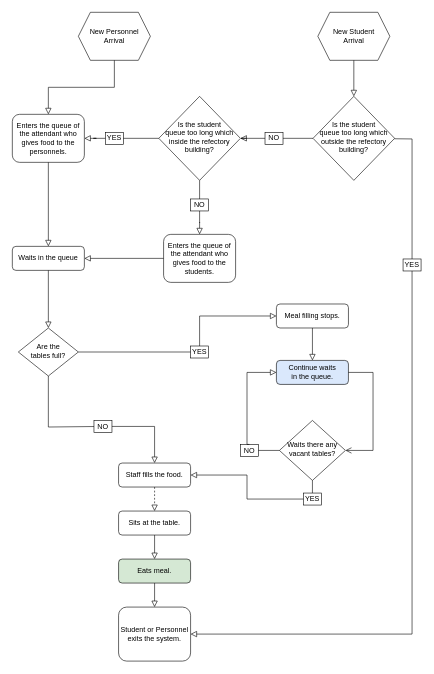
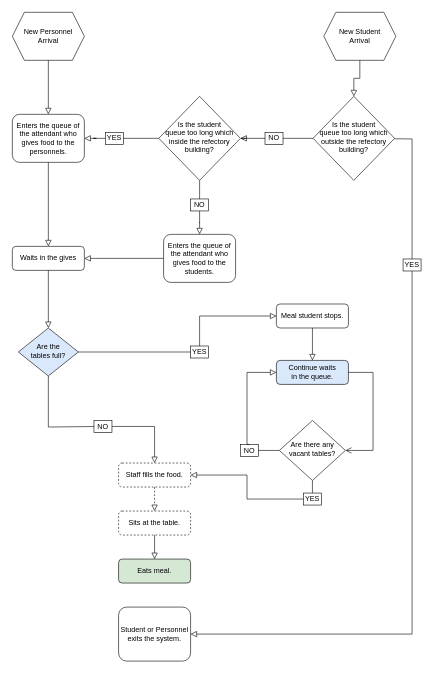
  <mxCell id="0" />
  <mxCell id="1" parent="0" />
- <mxCell id="2" value="New Student&lt;br&gt;Arrival" style="shape=hexagon;perimeter=hexagonPerimeter2;whiteSpace=wrap;html=1;fixedSize=1;" parent="1" vertex="1"><mxGeometry x="529" y="20" width="120" height="80" as="geometry" /></mxCell>
- <mxCell id="3" value="New Personnel Arrival" style="shape=hexagon;perimeter=hexagonPerimeter2;whiteSpace=wrap;html=1;fixedSize=1;" parent="1" vertex="1"><mxGeometry x="130" y="20" width="120" height="80" as="geometry" /></mxCell>
+ <mxCell id="2" value="New Student&lt;br&gt;Arrival" style="shape=hexagon;perimeter=hexagonPerimeter2;whiteSpace=wrap;html=1;fixedSize=1;" parent="1" vertex="1"><mxGeometry x="539" y="20" width="120" height="80" as="geometry" /></mxCell>
+ <mxCell id="3" value="New Personnel Arrival" style="shape=hexagon;perimeter=hexagonPerimeter2;whiteSpace=wrap;html=1;fixedSize=1;" parent="1" vertex="1"><mxGeometry x="20" y="20" width="120" height="80" as="geometry" /></mxCell>
  <mxCell id="4" value="" style="rounded=0;html=1;jettySize=auto;orthogonalLoop=1;fontSize=11;endArrow=block;endFill=0;endSize=8;strokeWidth=1;shadow=0;labelBackgroundColor=none;edgeStyle=orthogonalEdgeStyle;" parent="1" source="3" target="6" edge="1"><mxGeometry x="-1" y="158" relative="1" as="geometry"><mxPoint x="79.09" y="110" as="sourcePoint" /><mxPoint x="79.09" y="160" as="targetPoint" /><mxPoint x="-108" y="-150" as="offset" /></mxGeometry></mxCell>
  <mxCell id="5" value="" style="rounded=0;html=1;jettySize=auto;orthogonalLoop=1;fontSize=11;endArrow=block;endFill=0;endSize=8;strokeWidth=1;shadow=0;labelBackgroundColor=none;edgeStyle=orthogonalEdgeStyle;" parent="1" source="2" target="41" edge="1"><mxGeometry x="-1" y="158" relative="1" as="geometry"><mxPoint x="380" y="110" as="sourcePoint" /><mxPoint x="370" y="150" as="targetPoint" /><mxPoint x="-108" y="-150" as="offset" /></mxGeometry></mxCell>
  <mxCell id="6" value="Enters the queue of the attendant who gives food to the personnels." style="rounded=1;whiteSpace=wrap;html=1;fontSize=12;glass=0;strokeWidth=1;shadow=0;" parent="1" vertex="1"><mxGeometry x="20" y="190" width="120" height="80" as="geometry" /></mxCell>
  <mxCell id="7" value="Enters the queue of the attendant who gives food to the students." style="rounded=1;whiteSpace=wrap;html=1;fontSize=12;glass=0;strokeWidth=1;shadow=0;" parent="1" vertex="1"><mxGeometry x="272" y="390" width="120" height="80" as="geometry" /></mxCell>
  <mxCell id="8" value="Is the student &lt;br&gt;queue too long which inside the refectory building?" style="rhombus;whiteSpace=wrap;html=1;shadow=0;fontFamily=Helvetica;fontSize=12;align=center;strokeWidth=1;spacing=6;spacingTop=-4;" parent="1" vertex="1"><mxGeometry x="264" y="160" width="136" height="140" as="geometry" /></mxCell>
- <mxCell id="9" value="Are the&lt;br&gt;tables full?" style="rhombus;whiteSpace=wrap;html=1;shadow=0;fontFamily=Helvetica;fontSize=12;align=center;strokeWidth=1;spacing=6;spacingTop=-4;" parent="1" vertex="1"><mxGeometry x="30" y="546" width="100" height="80" as="geometry" /></mxCell>
+ <mxCell id="9" value="Are the&lt;br&gt;tables full?" style="rhombus;whiteSpace=wrap;html=1;shadow=0;fontFamily=Helvetica;fontSize=12;align=center;strokeWidth=1;spacing=6;spacingTop=-4;fillColor=#dae8fc;" parent="1" vertex="1"><mxGeometry x="30" y="546" width="100" height="80" as="geometry" /></mxCell>
  <mxCell id="10" value="YES" style="rounded=0;whiteSpace=wrap;html=1;" parent="1" vertex="1"><mxGeometry x="175" y="220" width="30" height="20" as="geometry" /></mxCell>
  <mxCell id="11" value="" style="rounded=0;html=1;jettySize=auto;orthogonalLoop=1;fontSize=11;endArrow=block;endFill=0;endSize=8;strokeWidth=1;shadow=0;labelBackgroundColor=none;edgeStyle=orthogonalEdgeStyle;" parent="1" source="10" target="6" edge="1"><mxGeometry x="-1" y="158" relative="1" as="geometry"><mxPoint x="200" y="300" as="sourcePoint" /><mxPoint x="230" y="200" as="targetPoint" /><mxPoint x="-108" y="-150" as="offset" /><Array as="points" /></mxGeometry></mxCell>
  <mxCell id="12" value="NO" style="rounded=0;whiteSpace=wrap;html=1;" parent="1" vertex="1"><mxGeometry x="317" y="331" width="30" height="20" as="geometry" /></mxCell>
  <mxCell id="13" value="" style="endArrow=none;html=1;rounded=0;" parent="1" source="10" target="8" edge="1"><mxGeometry width="50" height="50" relative="1" as="geometry"><mxPoint x="240" y="310" as="sourcePoint" /><mxPoint x="290" y="260" as="targetPoint" /></mxGeometry></mxCell>
  <mxCell id="14" value="" style="endArrow=none;html=1;rounded=0;" parent="1" source="12" target="8" edge="1"><mxGeometry width="50" height="50" relative="1" as="geometry"><mxPoint x="260" y="210" as="sourcePoint" /><mxPoint x="325" y="210" as="targetPoint" /></mxGeometry></mxCell>
  <mxCell id="15" value="" style="rounded=0;html=1;jettySize=auto;orthogonalLoop=1;fontSize=11;endArrow=block;endFill=0;endSize=8;strokeWidth=1;shadow=0;labelBackgroundColor=none;edgeStyle=orthogonalEdgeStyle;" parent="1" source="12" target="7" edge="1"><mxGeometry x="-1" y="158" relative="1" as="geometry"><mxPoint x="230" y="210" as="sourcePoint" /><mxPoint x="150" y="210" as="targetPoint" /><mxPoint x="-108" y="-150" as="offset" /><Array as="points" /></mxGeometry></mxCell>
- <mxCell id="16" value="Waits in the queue" style="rounded=1;whiteSpace=wrap;html=1;fontSize=12;glass=0;strokeWidth=1;shadow=0;" parent="1" vertex="1"><mxGeometry x="20" y="410" width="120" height="40" as="geometry" /></mxCell>
+ <mxCell id="16" value="Waits in the gives" style="rounded=1;whiteSpace=wrap;html=1;fontSize=12;glass=0;strokeWidth=1;shadow=0;" parent="1" vertex="1"><mxGeometry x="20" y="410" width="120" height="40" as="geometry" /></mxCell>
  <mxCell id="17" value="" style="rounded=0;html=1;jettySize=auto;orthogonalLoop=1;fontSize=11;endArrow=block;endFill=0;endSize=8;strokeWidth=1;shadow=0;labelBackgroundColor=none;edgeStyle=orthogonalEdgeStyle;" parent="1" source="7" target="16" edge="1"><mxGeometry x="-1" y="158" relative="1" as="geometry"><mxPoint x="240" y="220" as="sourcePoint" /><mxPoint x="211" y="361" as="targetPoint" /><mxPoint x="-108" y="-150" as="offset" /><Array as="points" /></mxGeometry></mxCell>
  <mxCell id="18" value="" style="rounded=0;html=1;jettySize=auto;orthogonalLoop=1;fontSize=11;endArrow=block;endFill=0;endSize=8;strokeWidth=1;shadow=0;labelBackgroundColor=none;edgeStyle=orthogonalEdgeStyle;" parent="1" source="16" target="9" edge="1"><mxGeometry x="-1" y="158" relative="1" as="geometry"><mxPoint x="315" y="370" as="sourcePoint" /><mxPoint x="235" y="370" as="targetPoint" /><mxPoint x="-108" y="-150" as="offset" /><Array as="points" /></mxGeometry></mxCell>
  <mxCell id="19" value="NO" style="rounded=0;whiteSpace=wrap;html=1;" parent="1" vertex="1"><mxGeometry x="441" y="220" width="30" height="20" as="geometry" /></mxCell>
  <mxCell id="20" value="YES" style="rounded=0;whiteSpace=wrap;html=1;" parent="1" vertex="1"><mxGeometry x="671" y="431" width="30" height="20" as="geometry" /></mxCell>
  <mxCell id="21" value="NO" style="rounded=0;whiteSpace=wrap;html=1;" parent="1" vertex="1"><mxGeometry x="156" y="700" width="30" height="20" as="geometry" /></mxCell>
  <mxCell id="22" value="" style="rounded=0;html=1;jettySize=auto;orthogonalLoop=1;fontSize=11;endArrow=block;endFill=0;endSize=8;strokeWidth=1;shadow=0;labelBackgroundColor=none;edgeStyle=orthogonalEdgeStyle;" parent="1" source="21" target="25" edge="1"><mxGeometry x="-1" y="158" relative="1" as="geometry"><mxPoint x="245" y="550" as="sourcePoint" /><mxPoint x="245" y="600" as="targetPoint" /><mxPoint x="-108" y="-150" as="offset" /><Array as="points" /></mxGeometry></mxCell>
  <mxCell id="23" value="Eats meal." style="rounded=1;whiteSpace=wrap;html=1;fontSize=12;glass=0;strokeWidth=1;shadow=0;fillColor=#d5e8d4;" parent="1" vertex="1"><mxGeometry x="197" y="931" width="120" height="40" as="geometry" /></mxCell>
- <mxCell id="24" value="Sits at the table." style="rounded=1;whiteSpace=wrap;html=1;fontSize=12;glass=0;strokeWidth=1;shadow=0;" parent="1" vertex="1"><mxGeometry x="197" y="851" width="120" height="40" as="geometry" /></mxCell>
- <mxCell id="25" value="Staff fills the food." style="rounded=1;whiteSpace=wrap;html=1;fontSize=12;glass=0;strokeWidth=1;shadow=0;" parent="1" vertex="1"><mxGeometry x="197" y="771" width="120" height="40" as="geometry" /></mxCell>
+ <mxCell id="24" value="Sits at the table." style="rounded=1;whiteSpace=wrap;html=1;fontSize=12;glass=0;strokeWidth=1;shadow=0;dashed=1;" parent="1" vertex="1"><mxGeometry x="197" y="851" width="120" height="40" as="geometry" /></mxCell>
+ <mxCell id="25" value="Staff fills the food." style="rounded=1;whiteSpace=wrap;html=1;fontSize=12;glass=0;strokeWidth=1;shadow=0;dashed=1;" parent="1" vertex="1"><mxGeometry x="197" y="771" width="120" height="40" as="geometry" /></mxCell>
  <mxCell id="26" value="" style="endArrow=none;html=1;rounded=0;" parent="1" source="9" target="21" edge="1"><mxGeometry width="50" height="50" relative="1" as="geometry"><mxPoint x="330" y="660" as="sourcePoint" /><mxPoint x="395" y="660" as="targetPoint" /><Array as="points"><mxPoint x="80" y="711" /></Array></mxGeometry></mxCell>
  <mxCell id="27" value="" style="rounded=0;html=1;jettySize=auto;orthogonalLoop=1;fontSize=11;endArrow=block;endFill=0;endSize=8;strokeWidth=1;shadow=0;labelBackgroundColor=none;edgeStyle=orthogonalEdgeStyle;dashed=1;" parent="1" source="25" target="24" edge="1"><mxGeometry x="-1" y="158" relative="1" as="geometry"><mxPoint x="245.037" y="730" as="sourcePoint" /><mxPoint x="245.037" y="760" as="targetPoint" /><mxPoint x="-108" y="-150" as="offset" /><Array as="points" /></mxGeometry></mxCell>
  <mxCell id="28" value="" style="rounded=0;html=1;jettySize=auto;orthogonalLoop=1;fontSize=11;endArrow=block;endFill=0;endSize=8;strokeWidth=1;shadow=0;labelBackgroundColor=none;edgeStyle=orthogonalEdgeStyle;" parent="1" source="24" target="23" edge="1"><mxGeometry x="-1" y="158" relative="1" as="geometry"><mxPoint x="255.037" y="740" as="sourcePoint" /><mxPoint x="255.037" y="770" as="targetPoint" /><mxPoint x="-108" y="-150" as="offset" /><Array as="points" /></mxGeometry></mxCell>
  <mxCell id="29" value="" style="rounded=0;html=1;jettySize=auto;orthogonalLoop=1;fontSize=11;endArrow=block;endFill=0;endSize=8;strokeWidth=1;shadow=0;labelBackgroundColor=none;edgeStyle=orthogonalEdgeStyle;" parent="1" source="19" target="8" edge="1"><mxGeometry x="-1" y="158" relative="1" as="geometry"><mxPoint x="265.037" y="750" as="sourcePoint" /><mxPoint x="231" y="491" as="targetPoint" /><mxPoint x="-108" y="-150" as="offset" /><Array as="points"><mxPoint x="401" y="230" /><mxPoint x="401" y="230" /></Array></mxGeometry></mxCell>
  <mxCell id="30" value="" style="endArrow=none;html=1;rounded=0;" parent="1" source="20" target="41" edge="1"><mxGeometry width="50" height="50" relative="1" as="geometry"><mxPoint x="-10" y="359.33" as="sourcePoint" /><mxPoint x="581" y="360" as="targetPoint" /><Array as="points"><mxPoint x="686" y="231" /></Array></mxGeometry></mxCell>
  <mxCell id="31" value="YES" style="rounded=0;whiteSpace=wrap;html=1;" parent="1" vertex="1"><mxGeometry x="317" y="576" width="30" height="20" as="geometry" /></mxCell>
  <mxCell id="32" value="" style="endArrow=none;html=1;rounded=0;" parent="1" source="9" target="31" edge="1"><mxGeometry width="50" height="50" relative="1" as="geometry"><mxPoint x="310" y="600" as="sourcePoint" /><mxPoint x="360" y="550" as="targetPoint" /></mxGeometry></mxCell>
- <mxCell id="33" value="Meal filling stops." style="rounded=1;whiteSpace=wrap;html=1;fontSize=12;glass=0;strokeWidth=1;shadow=0;" parent="1" vertex="1"><mxGeometry x="460" y="506" width="120" height="40" as="geometry" /></mxCell>
- <mxCell id="34" value="Waits there any vacant tables?" style="rhombus;whiteSpace=wrap;html=1;shadow=0;fontFamily=Helvetica;fontSize=12;align=center;strokeWidth=1;spacing=6;spacingTop=-4;" parent="1" vertex="1"><mxGeometry x="465" y="700" width="110" height="100" as="geometry" /></mxCell>
+ <mxCell id="33" value="Meal student stops." style="rounded=1;whiteSpace=wrap;html=1;fontSize=12;glass=0;strokeWidth=1;shadow=0;" parent="1" vertex="1"><mxGeometry x="460" y="506" width="120" height="40" as="geometry" /></mxCell>
+ <mxCell id="34" value="Are there any vacant tables?" style="rhombus;whiteSpace=wrap;html=1;shadow=0;fontFamily=Helvetica;fontSize=12;align=center;strokeWidth=1;spacing=6;spacingTop=-4;" parent="1" vertex="1"><mxGeometry x="465" y="700" width="110" height="100" as="geometry" /></mxCell>
  <mxCell id="35" value="NO" style="rounded=0;whiteSpace=wrap;html=1;" parent="1" vertex="1"><mxGeometry x="400" y="740" width="30" height="20" as="geometry" /></mxCell>
  <mxCell id="36" value="" style="endArrow=none;html=1;rounded=0;" parent="1" source="35" target="34" edge="1"><mxGeometry width="50" height="50" relative="1" as="geometry"><mxPoint x="420" y="850" as="sourcePoint" /><mxPoint x="470" y="800" as="targetPoint" /></mxGeometry></mxCell>
  <mxCell id="37" value="YES" style="rounded=0;whiteSpace=wrap;html=1;" parent="1" vertex="1"><mxGeometry x="505" y="821" width="30" height="20" as="geometry" /></mxCell>
  <mxCell id="38" value="" style="endArrow=none;html=1;rounded=0;" parent="1" source="37" target="34" edge="1"><mxGeometry width="50" height="50" relative="1" as="geometry"><mxPoint x="550" y="820" as="sourcePoint" /><mxPoint x="600" y="770" as="targetPoint" /></mxGeometry></mxCell>
  <mxCell id="39" value="Continue waits&lt;br&gt;in the queue." style="rounded=1;whiteSpace=wrap;html=1;fontSize=12;glass=0;strokeWidth=1;shadow=0;fillColor=#dae8fc;" parent="1" vertex="1"><mxGeometry x="460" y="600" width="120" height="40" as="geometry" /></mxCell>
  <mxCell id="40" value="Student or Personnel exits the system." style="whiteSpace=wrap;html=1;rounded=1;" parent="1" vertex="1"><mxGeometry x="197" y="1011" width="120" height="90" as="geometry" /></mxCell>
  <mxCell id="41" value="Is the student &lt;br&gt;queue too long which outside the refectory building?" style="rhombus;whiteSpace=wrap;html=1;shadow=0;fontFamily=Helvetica;fontSize=12;align=center;strokeWidth=1;spacing=6;spacingTop=-4;" vertex="1" parent="1"><mxGeometry x="521" y="160" width="136" height="140" as="geometry" /></mxCell>
  <mxCell id="42" value="" style="endArrow=none;html=1;rounded=0;" edge="1" parent="1" source="19" target="41"><mxGeometry width="50" height="50" relative="1" as="geometry"><mxPoint x="465" y="171" as="sourcePoint" /><mxPoint x="524" y="171" as="targetPoint" /></mxGeometry></mxCell>
  <mxCell id="43" value="" style="rounded=0;html=1;jettySize=auto;orthogonalLoop=1;fontSize=11;endArrow=block;endFill=0;endSize=8;strokeWidth=1;shadow=0;labelBackgroundColor=none;edgeStyle=orthogonalEdgeStyle;" edge="1" parent="1" source="6" target="16"><mxGeometry x="-1" y="158" relative="1" as="geometry"><mxPoint x="88" y="340.41" as="sourcePoint" /><mxPoint x="1" y="340.41" as="targetPoint" /><mxPoint x="-108" y="-150" as="offset" /><Array as="points" /></mxGeometry></mxCell>
  <mxCell id="44" value="" style="rounded=0;html=1;jettySize=auto;orthogonalLoop=1;fontSize=11;endArrow=block;endFill=0;endSize=8;strokeWidth=1;shadow=0;labelBackgroundColor=none;edgeStyle=orthogonalEdgeStyle;exitX=0.5;exitY=0;exitDx=0;exitDy=0;" edge="1" parent="1" source="35" target="39"><mxGeometry x="-1" y="158" relative="1" as="geometry"><mxPoint x="398.819" y="661" as="sourcePoint" /><mxPoint x="398.819" y="691" as="targetPoint" /><mxPoint x="-108" y="-150" as="offset" /><Array as="points"><mxPoint x="411" y="740" /><mxPoint x="411" y="620" /></Array></mxGeometry></mxCell>
  <mxCell id="45" value="" style="rounded=0;html=1;jettySize=auto;orthogonalLoop=1;fontSize=11;endArrow=block;endFill=0;endSize=8;strokeWidth=1;shadow=0;labelBackgroundColor=none;edgeStyle=orthogonalEdgeStyle;exitX=0;exitY=0.5;exitDx=0;exitDy=0;" edge="1" parent="1" source="37" target="25"><mxGeometry x="-1" y="158" relative="1" as="geometry"><mxPoint x="401.999" y="891" as="sourcePoint" /><mxPoint x="401.999" y="921" as="targetPoint" /><mxPoint x="-108" y="-150" as="offset" /><Array as="points"><mxPoint x="411" y="831" /><mxPoint x="411" y="791" /></Array></mxGeometry></mxCell>
  <mxCell id="46" value="" style="rounded=0;html=1;jettySize=auto;orthogonalLoop=1;fontSize=11;endArrow=block;endFill=0;endSize=8;strokeWidth=1;shadow=0;labelBackgroundColor=none;edgeStyle=orthogonalEdgeStyle;" edge="1" parent="1" source="33" target="39"><mxGeometry x="-1" y="158" relative="1" as="geometry"><mxPoint x="411.999" y="901" as="sourcePoint" /><mxPoint x="411.999" y="931" as="targetPoint" /><mxPoint x="-108" y="-150" as="offset" /><Array as="points" /></mxGeometry></mxCell>
  <mxCell id="47" value="" style="rounded=0;html=1;jettySize=auto;orthogonalLoop=1;fontSize=11;endArrow=block;endFill=0;endSize=8;strokeWidth=1;shadow=0;labelBackgroundColor=none;edgeStyle=orthogonalEdgeStyle;exitX=0.5;exitY=0;exitDx=0;exitDy=0;" edge="1" parent="1" source="31" target="33"><mxGeometry x="-1" y="158" relative="1" as="geometry"><mxPoint x="346.999" y="531" as="sourcePoint" /><mxPoint x="346.999" y="561" as="targetPoint" /><mxPoint x="-108" y="-150" as="offset" /><Array as="points"><mxPoint x="332" y="526" /></Array></mxGeometry></mxCell>
- <mxCell id="48" value="" style="rounded=0;html=1;jettySize=auto;orthogonalLoop=1;fontSize=11;endArrow=block;endFill=0;endSize=8;strokeWidth=1;shadow=0;labelBackgroundColor=none;edgeStyle=orthogonalEdgeStyle;" edge="1" parent="1" source="23" target="40"><mxGeometry x="-1" y="158" relative="1" as="geometry"><mxPoint x="290.999" y="971" as="sourcePoint" /><mxPoint x="290.999" y="1001" as="targetPoint" /><mxPoint x="-108" y="-150" as="offset" /><Array as="points" /></mxGeometry></mxCell>
  <mxCell id="49" value="" style="rounded=0;html=1;jettySize=auto;orthogonalLoop=1;fontSize=11;endArrow=block;endFill=0;endSize=8;strokeWidth=1;shadow=0;labelBackgroundColor=none;edgeStyle=orthogonalEdgeStyle;" edge="1" parent="1" source="20" target="40"><mxGeometry x="-1" y="158" relative="1" as="geometry"><mxPoint x="620.999" y="991" as="sourcePoint" /><mxPoint x="620.999" y="1021" as="targetPoint" /><mxPoint x="-108" y="-150" as="offset" /><Array as="points"><mxPoint x="686" y="1056" /></Array></mxGeometry></mxCell>
  <mxCell id="50" value="" style="rounded=0;html=1;jettySize=auto;orthogonalLoop=1;fontSize=11;endArrow=open;endFill=0;endSize=8;strokeWidth=1;shadow=0;labelBackgroundColor=none;edgeStyle=orthogonalEdgeStyle;" edge="1" parent="1" source="39" target="34"><mxGeometry x="-1" y="158" relative="1" as="geometry"><mxPoint x="411.999" y="901" as="sourcePoint" /><mxPoint x="411.999" y="931" as="targetPoint" /><mxPoint x="-108" y="-150" as="offset" /><Array as="points"><mxPoint x="621" y="620" /><mxPoint x="621" y="750" /></Array></mxGeometry></mxCell>
